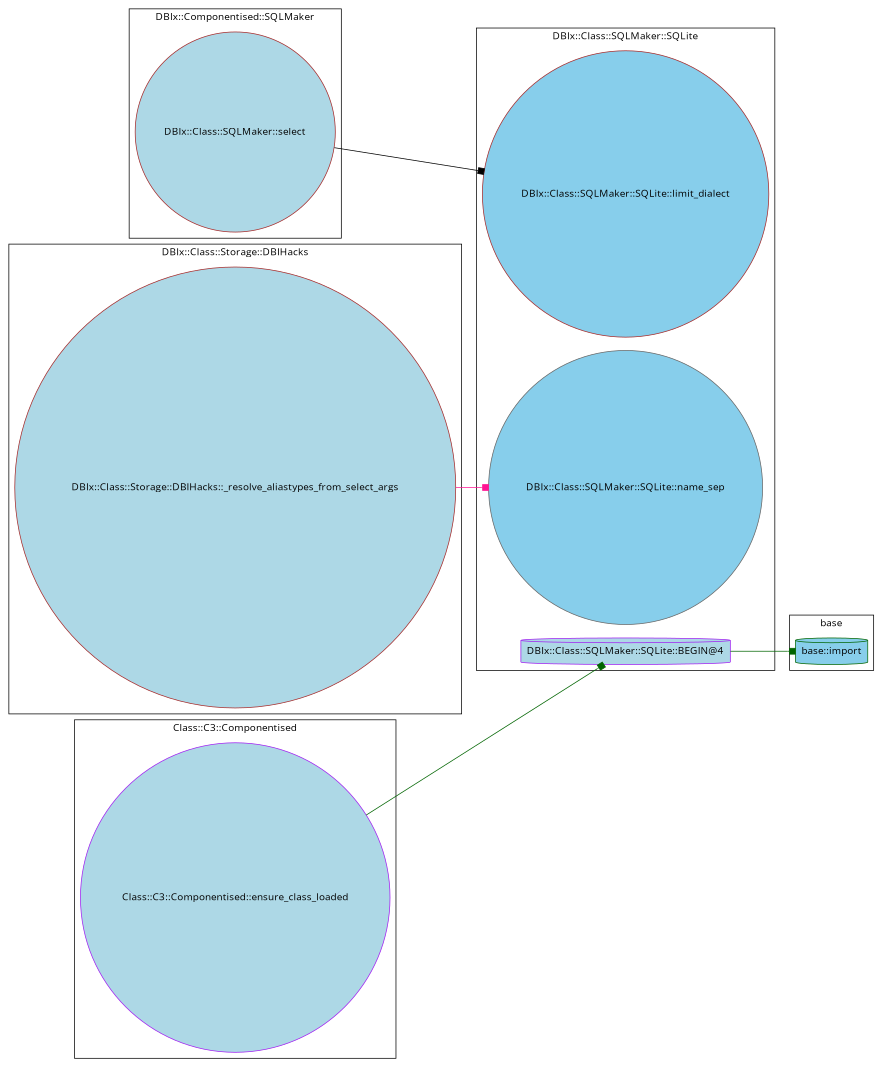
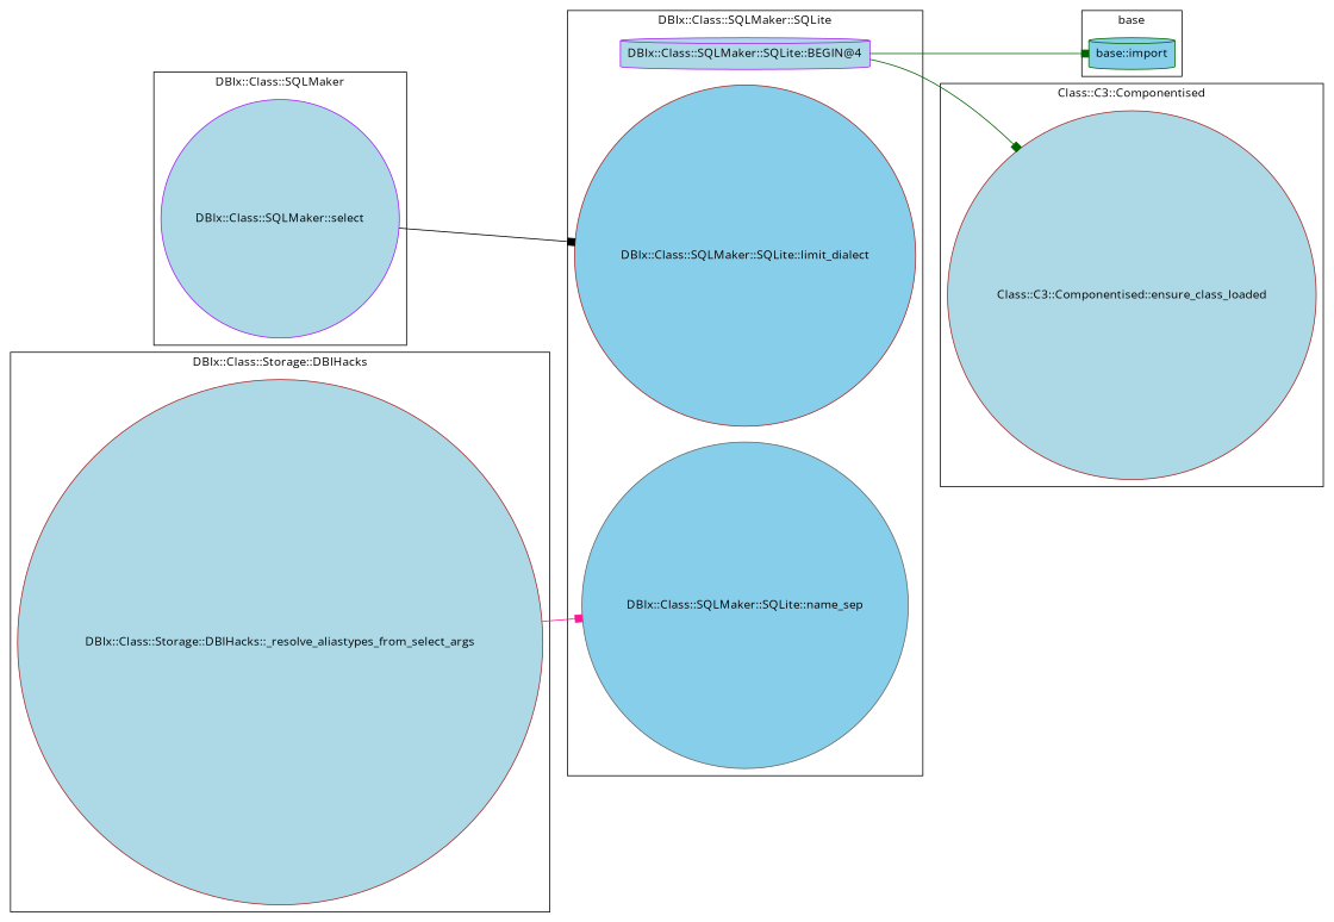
  digraph {
    fontname="Open Sans"
    rankdir=LR
    node [color=brown fillcolor=lightblue fontname="Open Sans" shape=circle style=filled]
    edge [arrowhead=box color=darkgreen fontname="Open Sans"]
-   "DBIx::Class::SQLMaker::select"
+   "DBIx::Class::SQLMaker::select" [color=purple]
    "DBIx::Class::Storage::DBIHacks::_resolve_aliastypes_from_select_args"
    "base::import" [color=darkgreen fillcolor=skyblue shape=cylinder]
-   "Class::C3::Componentised::ensure_class_loaded" [color=purple]
+   "Class::C3::Componentised::ensure_class_loaded"
    "DBIx::Class::SQLMaker::SQLite::BEGIN@4" [color=purple shape=cylinder]
    "DBIx::Class::SQLMaker::SQLite::name_sep" [color=gray40 fillcolor=skyblue]
    "DBIx::Class::SQLMaker::SQLite::limit_dialect" [fillcolor=skyblue]
    subgraph cluster_1 {
-     label="DBIx::Componentised::SQLMaker"
+     label="DBIx::Class::SQLMaker"
      "DBIx::Class::SQLMaker::select"
    }
    subgraph cluster_2 {
      label="DBIx::Class::Storage::DBIHacks"
      "DBIx::Class::Storage::DBIHacks::_resolve_aliastypes_from_select_args"
    }
    subgraph cluster_3 {
      label=base
      "base::import"
    }
    subgraph cluster_4 {
      label="Class::C3::Componentised"
      "Class::C3::Componentised::ensure_class_loaded"
    }
    subgraph cluster_5 {
      label="DBIx::Class::SQLMaker::SQLite"
      "DBIx::Class::SQLMaker::SQLite::BEGIN@4"
      "DBIx::Class::SQLMaker::SQLite::name_sep"
      "DBIx::Class::SQLMaker::SQLite::limit_dialect"
    }
    "DBIx::Class::SQLMaker::select" -> "DBIx::Class::SQLMaker::SQLite::limit_dialect" [color=black]
    "DBIx::Class::Storage::DBIHacks::_resolve_aliastypes_from_select_args" -> "DBIx::Class::SQLMaker::SQLite::name_sep" [color=deeppink]
-   "Class::C3::Componentised::ensure_class_loaded" -> "DBIx::Class::SQLMaker::SQLite::BEGIN@4"
+   "DBIx::Class::SQLMaker::SQLite::BEGIN@4" -> "Class::C3::Componentised::ensure_class_loaded"
    "DBIx::Class::SQLMaker::SQLite::BEGIN@4" -> "base::import"
  }
